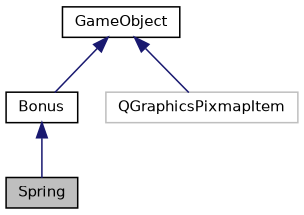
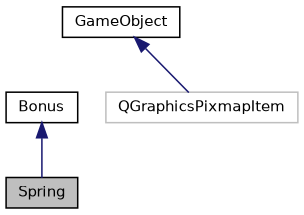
  digraph {
    node [color=black fillcolor=white fontname=Helvetica fontsize=10 shape=record style=filled]
    edge [color=midnightblue dir=back fontname=Helvetica fontsize=10 labelfontname=Helvetica labelfontsize=10 style=solid]
    n1 [fillcolor=grey75 fontcolor=black height=0.2 label=Spring width=0.4]
    n2 [height=0.2 label=Bonus width=0.4]
    n3 [height=0.2 label=GameObject width=0.4]
    n4 [color=grey75 height=0.2 label=QGraphicsPixmapItem width=0.4]
    n2 -> n1
-   n3 -> n2
    n3 -> n4
  }
